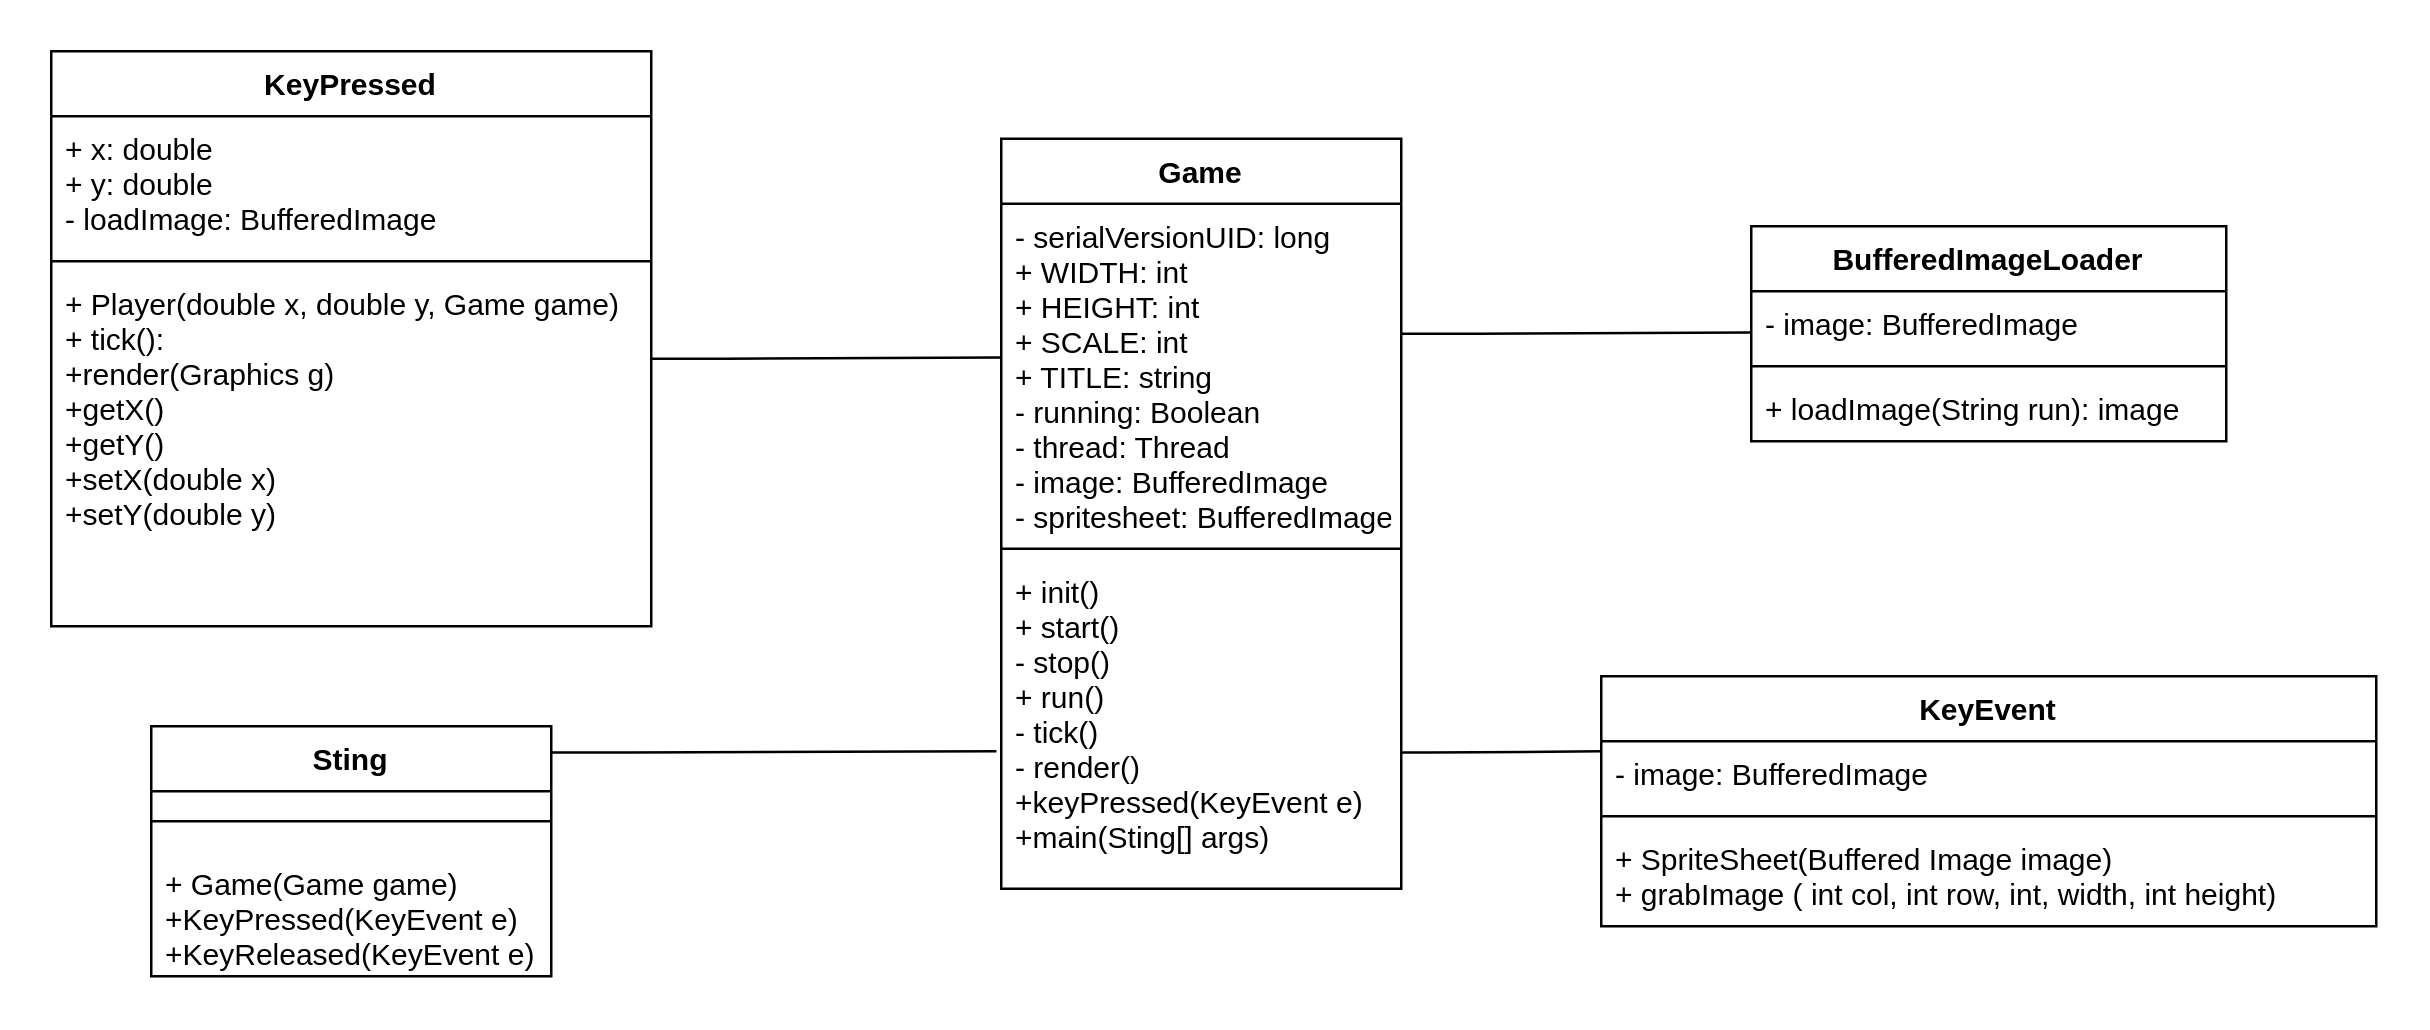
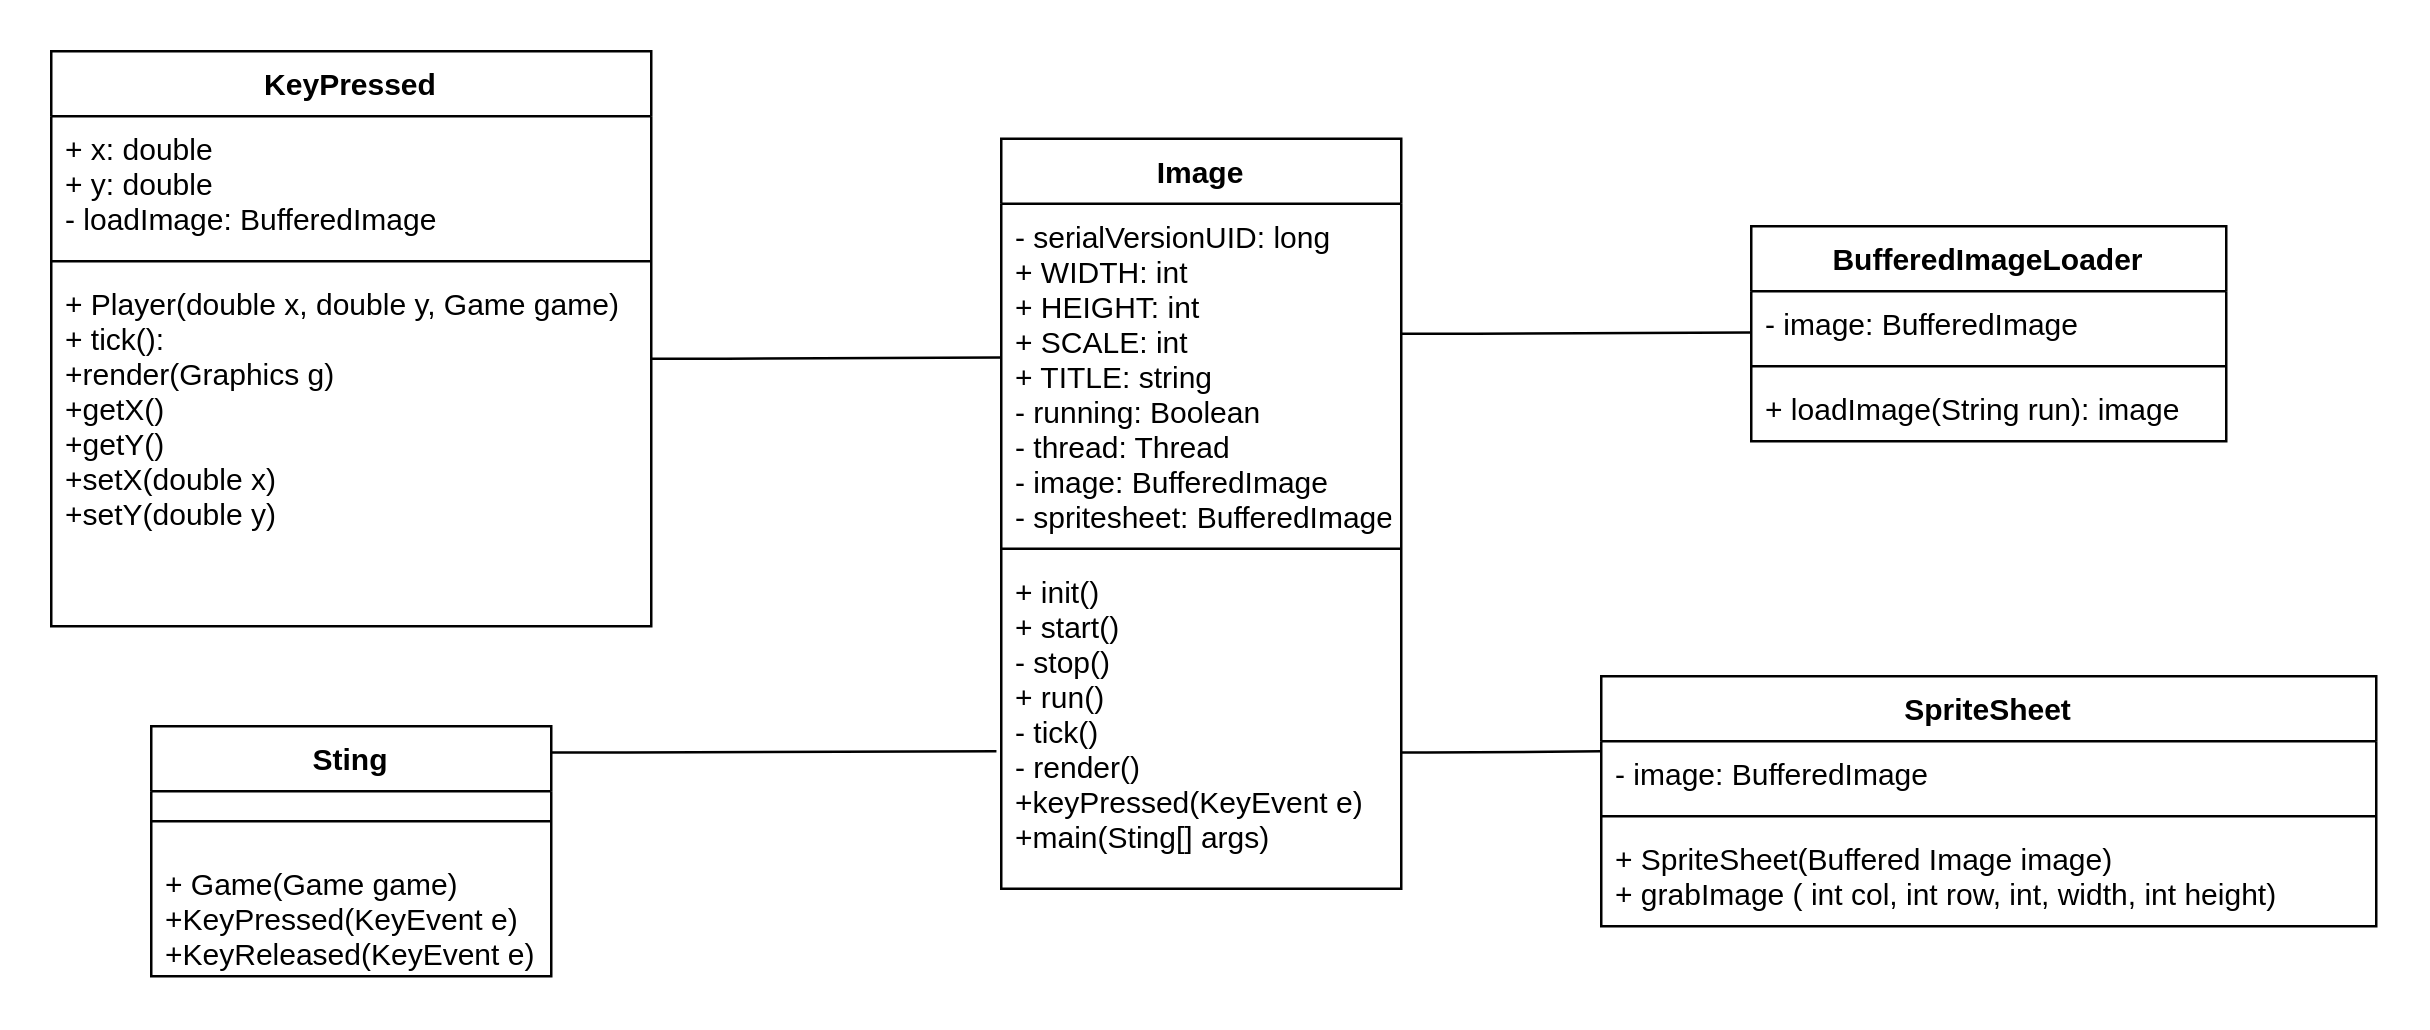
  <mxCell id="0" />
  <mxCell id="1" parent="0" />
- <mxCell id="2" value="Game" style="swimlane;fontStyle=1;align=center;verticalAlign=top;childLayout=stackLayout;horizontal=1;startSize=26;horizontalStack=0;resizeParent=1;resizeLast=0;collapsible=1;marginBottom=0;rounded=0;shadow=0;strokeWidth=1;" parent="1" vertex="1"><mxGeometry x="400" y="55" width="160" height="300" as="geometry"><mxRectangle x="230" y="140" width="160" height="26" as="alternateBounds" /></mxGeometry></mxCell>
+ <mxCell id="2" value="Image" style="swimlane;fontStyle=1;align=center;verticalAlign=top;childLayout=stackLayout;horizontal=1;startSize=26;horizontalStack=0;resizeParent=1;resizeLast=0;collapsible=1;marginBottom=0;rounded=0;shadow=0;strokeWidth=1;" parent="1" vertex="1"><mxGeometry x="400" y="55" width="160" height="300" as="geometry"><mxRectangle x="230" y="140" width="160" height="26" as="alternateBounds" /></mxGeometry></mxCell>
  <mxCell id="3" value="- serialVersionUID: long&#10;+ WIDTH: int&#10;+ HEIGHT: int&#10;+ SCALE: int&#10;+ TITLE: string&#10;- running: Boolean&#10;- thread: Thread&#10;- image: BufferedImage&#10;- spritesheet: BufferedImage&#10;&#10;" style="text;align=left;verticalAlign=top;spacingLeft=4;spacingRight=4;overflow=hidden;rotatable=0;points=[[0,0.5],[1,0.5]];portConstraint=eastwest;" parent="2" vertex="1"><mxGeometry y="26" width="160" height="134" as="geometry" /></mxCell>
  <mxCell id="4" value="" style="line;html=1;strokeWidth=1;align=left;verticalAlign=middle;spacingTop=-1;spacingLeft=3;spacingRight=3;rotatable=0;labelPosition=right;points=[];portConstraint=eastwest;" parent="2" vertex="1"><mxGeometry y="160" width="160" height="8" as="geometry" /></mxCell>
  <mxCell id="5" value="+ init()&#10;+ start()&#10;- stop()&#10;+ run()&#10;- tick()&#10;- render()&#10;+keyPressed(KeyEvent e)&#10;+main(Sting[] args) " style="text;align=left;verticalAlign=top;spacingLeft=4;spacingRight=4;overflow=hidden;rotatable=0;points=[[0,0.5],[1,0.5]];portConstraint=eastwest;" parent="2" vertex="1"><mxGeometry y="168" width="160" height="132" as="geometry" /></mxCell>
  <mxCell id="6" value="KeyPressed" style="swimlane;fontStyle=1;align=center;verticalAlign=top;childLayout=stackLayout;horizontal=1;startSize=26;horizontalStack=0;resizeParent=1;resizeParentMax=0;resizeLast=0;collapsible=1;marginBottom=0;" parent="1" vertex="1"><mxGeometry x="20" y="20" width="240" height="230" as="geometry" /></mxCell>
  <mxCell id="7" value="+ x: double&#10;+ y: double&#10;- loadImage: BufferedImage" style="text;strokeColor=none;fillColor=none;align=left;verticalAlign=top;spacingLeft=4;spacingRight=4;overflow=hidden;rotatable=0;points=[[0,0.5],[1,0.5]];portConstraint=eastwest;" parent="6" vertex="1"><mxGeometry y="26" width="240" height="54" as="geometry" /></mxCell>
  <mxCell id="8" value="" style="line;strokeWidth=1;fillColor=none;align=left;verticalAlign=middle;spacingTop=-1;spacingLeft=3;spacingRight=3;rotatable=0;labelPosition=right;points=[];portConstraint=eastwest;" parent="6" vertex="1"><mxGeometry y="80" width="240" height="8" as="geometry" /></mxCell>
  <mxCell id="9" value="+ Player(double x, double y, Game game)&#10;+ tick():&#10;+render(Graphics g)&#10;+getX()&#10;+getY()&#10;+setX(double x)&#10;+setY(double y)&#10;&#10;" style="text;strokeColor=none;fillColor=none;align=left;verticalAlign=top;spacingLeft=4;spacingRight=4;overflow=hidden;rotatable=0;points=[[0,0.5],[1,0.5]];portConstraint=eastwest;" parent="6" vertex="1"><mxGeometry y="88" width="240" height="142" as="geometry" /></mxCell>
  <mxCell id="10" value="BufferedImageLoader" style="swimlane;fontStyle=1;align=center;verticalAlign=top;childLayout=stackLayout;horizontal=1;startSize=26;horizontalStack=0;resizeParent=1;resizeParentMax=0;resizeLast=0;collapsible=1;marginBottom=0;" parent="1" vertex="1"><mxGeometry x="700" y="90" width="190" height="86" as="geometry" /></mxCell>
  <mxCell id="11" value="- image: BufferedImage" style="text;strokeColor=none;fillColor=none;align=left;verticalAlign=top;spacingLeft=4;spacingRight=4;overflow=hidden;rotatable=0;points=[[0,0.5],[1,0.5]];portConstraint=eastwest;" parent="10" vertex="1"><mxGeometry y="26" width="190" height="26" as="geometry" /></mxCell>
  <mxCell id="12" value="" style="line;strokeWidth=1;fillColor=none;align=left;verticalAlign=middle;spacingTop=-1;spacingLeft=3;spacingRight=3;rotatable=0;labelPosition=right;points=[];portConstraint=eastwest;" parent="10" vertex="1"><mxGeometry y="52" width="190" height="8" as="geometry" /></mxCell>
  <mxCell id="13" value="+ loadImage(String run): image" style="text;strokeColor=none;fillColor=none;align=left;verticalAlign=top;spacingLeft=4;spacingRight=4;overflow=hidden;rotatable=0;points=[[0,0.5],[1,0.5]];portConstraint=eastwest;" parent="10" vertex="1"><mxGeometry y="60" width="190" height="26" as="geometry" /></mxCell>
- <mxCell id="14" value="KeyEvent" style="swimlane;fontStyle=1;align=center;verticalAlign=top;childLayout=stackLayout;horizontal=1;startSize=26;horizontalStack=0;resizeParent=1;resizeParentMax=0;resizeLast=0;collapsible=1;marginBottom=0;" parent="1" vertex="1"><mxGeometry x="640" y="270" width="310" height="100" as="geometry" /></mxCell>
+ <mxCell id="14" value="SpriteSheet" style="swimlane;fontStyle=1;align=center;verticalAlign=top;childLayout=stackLayout;horizontal=1;startSize=26;horizontalStack=0;resizeParent=1;resizeParentMax=0;resizeLast=0;collapsible=1;marginBottom=0;" parent="1" vertex="1"><mxGeometry x="640" y="270" width="310" height="100" as="geometry" /></mxCell>
  <mxCell id="15" value="- image: BufferedImage" style="text;strokeColor=none;fillColor=none;align=left;verticalAlign=top;spacingLeft=4;spacingRight=4;overflow=hidden;rotatable=0;points=[[0,0.5],[1,0.5]];portConstraint=eastwest;" parent="14" vertex="1"><mxGeometry y="26" width="310" height="26" as="geometry" /></mxCell>
  <mxCell id="16" value="" style="line;strokeWidth=1;fillColor=none;align=left;verticalAlign=middle;spacingTop=-1;spacingLeft=3;spacingRight=3;rotatable=0;labelPosition=right;points=[];portConstraint=eastwest;" parent="14" vertex="1"><mxGeometry y="52" width="310" height="8" as="geometry" /></mxCell>
  <mxCell id="17" value="+ SpriteSheet(Buffered Image image)&#10;+ grabImage ( int col, int row, int, width, int height)" style="text;strokeColor=none;fillColor=none;align=left;verticalAlign=top;spacingLeft=4;spacingRight=4;overflow=hidden;rotatable=0;points=[[0,0.5],[1,0.5]];portConstraint=eastwest;" parent="14" vertex="1"><mxGeometry y="60" width="310" height="40" as="geometry" /></mxCell>
  <mxCell id="18" value="Sting" style="swimlane;fontStyle=1;align=center;verticalAlign=top;childLayout=stackLayout;horizontal=1;startSize=26;horizontalStack=0;resizeParent=1;resizeParentMax=0;resizeLast=0;collapsible=1;marginBottom=0;" parent="1" vertex="1"><mxGeometry x="60" y="290" width="160" height="100" as="geometry" /></mxCell>
  <mxCell id="19" value="" style="line;strokeWidth=1;fillColor=none;align=left;verticalAlign=middle;spacingTop=-1;spacingLeft=3;spacingRight=3;rotatable=0;labelPosition=right;points=[];portConstraint=eastwest;" parent="18" vertex="1"><mxGeometry y="26" width="160" height="24" as="geometry" /></mxCell>
  <mxCell id="20" value="+ Game(Game game)&#10;+KeyPressed(KeyEvent e)&#10;+KeyReleased(KeyEvent e)" style="text;strokeColor=none;fillColor=none;align=left;verticalAlign=top;spacingLeft=4;spacingRight=4;overflow=hidden;rotatable=0;points=[[0,0.5],[1,0.5]];portConstraint=eastwest;" parent="18" vertex="1"><mxGeometry y="50" width="160" height="50" as="geometry" /></mxCell>
  <mxCell id="21" value="" style="endArrow=none;html=1;edgeStyle=orthogonalEdgeStyle;" parent="1" edge="1"><mxGeometry relative="1" as="geometry"><mxPoint x="560" y="133" as="sourcePoint" /><mxPoint x="700" y="132.5" as="targetPoint" /><Array as="points"><mxPoint x="580" y="132.5" /><mxPoint x="580" y="132.5" /></Array></mxGeometry></mxCell>
  <mxCell id="22" value="" style="endArrow=none;html=1;edgeStyle=orthogonalEdgeStyle;" parent="1" edge="1"><mxGeometry relative="1" as="geometry"><mxPoint x="260" y="143" as="sourcePoint" /><mxPoint x="400" y="142.5" as="targetPoint" /><Array as="points"><mxPoint x="280" y="142.5" /><mxPoint x="280" y="142.5" /></Array></mxGeometry></mxCell>
  <mxCell id="23" value="" style="endArrow=none;html=1;edgeStyle=orthogonalEdgeStyle;entryX=-0.012;entryY=0.583;entryDx=0;entryDy=0;entryPerimeter=0;" parent="1" target="5" edge="1"><mxGeometry relative="1" as="geometry"><mxPoint x="220" y="300.5" as="sourcePoint" /><mxPoint x="360" y="300" as="targetPoint" /><Array as="points"><mxPoint x="240" y="301" /></Array></mxGeometry></mxCell>
  <mxCell id="24" value="" style="endArrow=none;html=1;edgeStyle=orthogonalEdgeStyle;" parent="1" edge="1"><mxGeometry relative="1" as="geometry"><mxPoint x="560" y="300.5" as="sourcePoint" /><mxPoint x="640" y="300" as="targetPoint" /><Array as="points"><mxPoint x="580" y="300" /><mxPoint x="580" y="300" /></Array></mxGeometry></mxCell>
